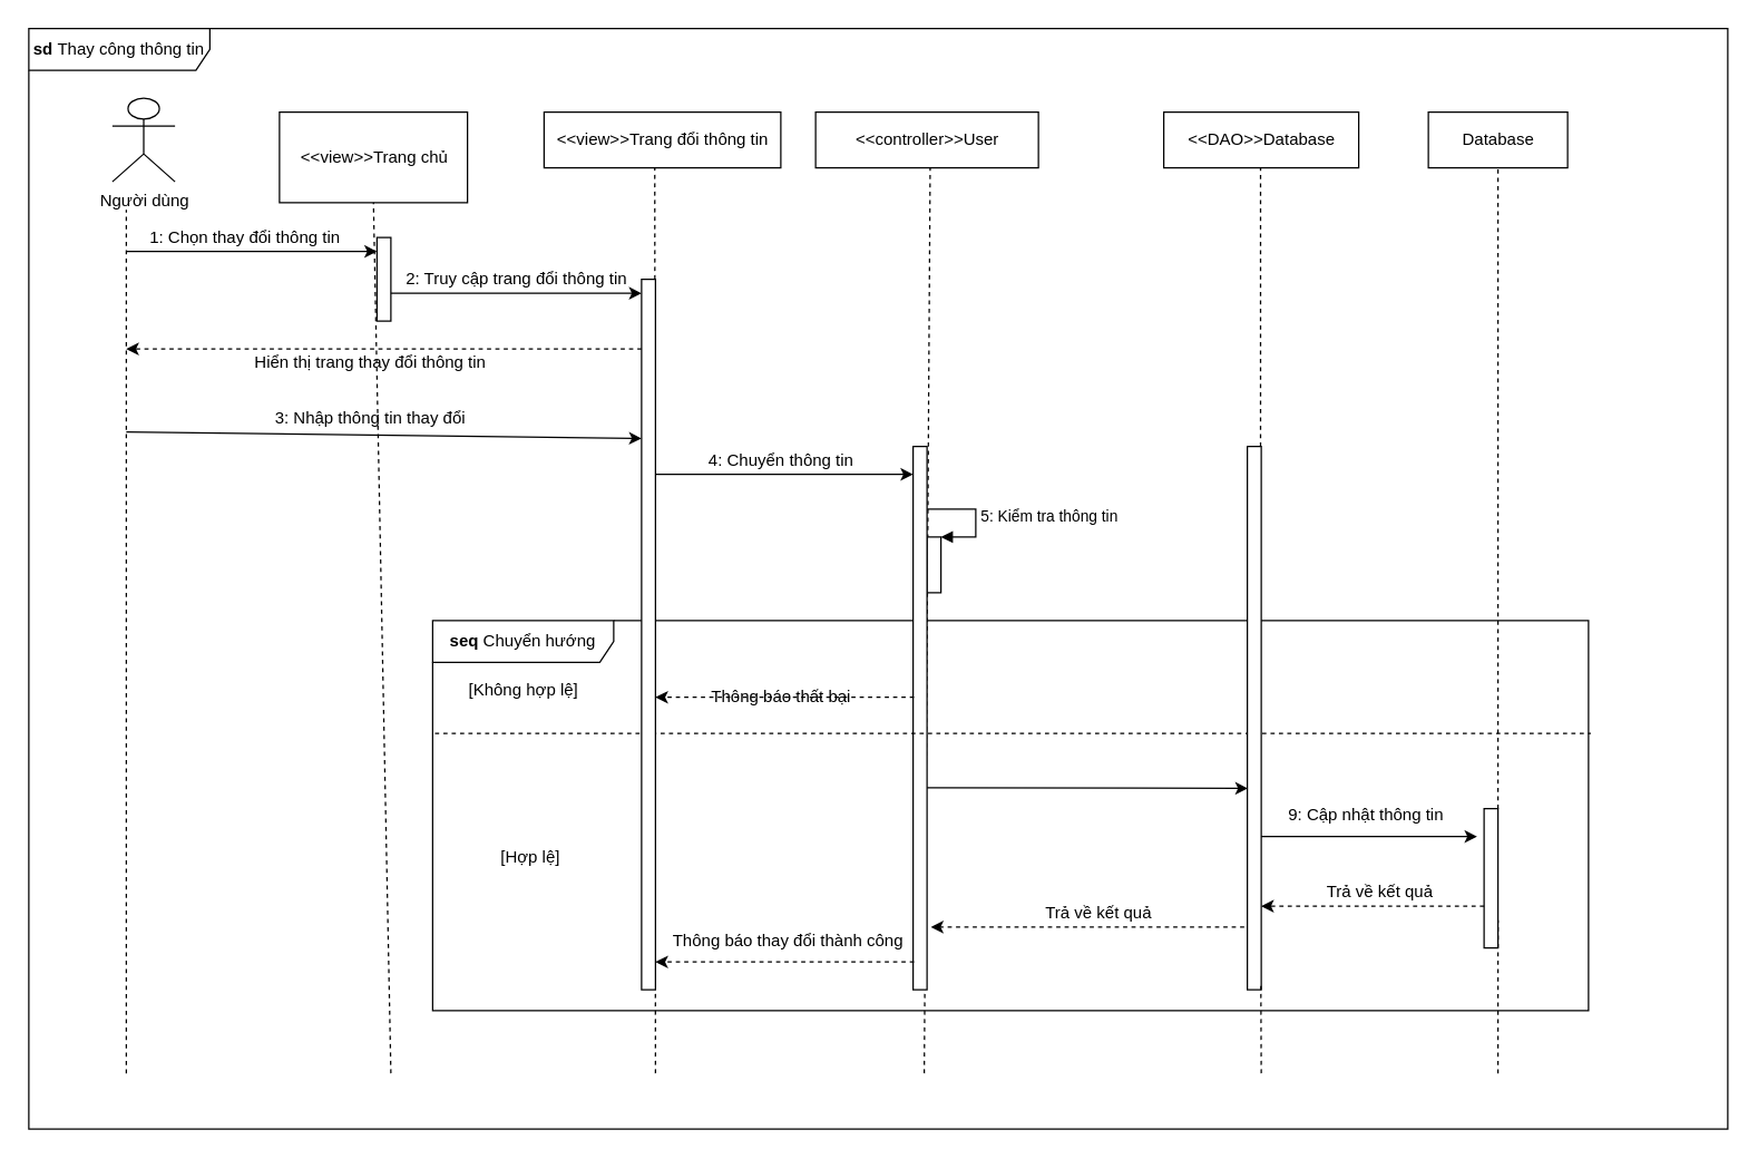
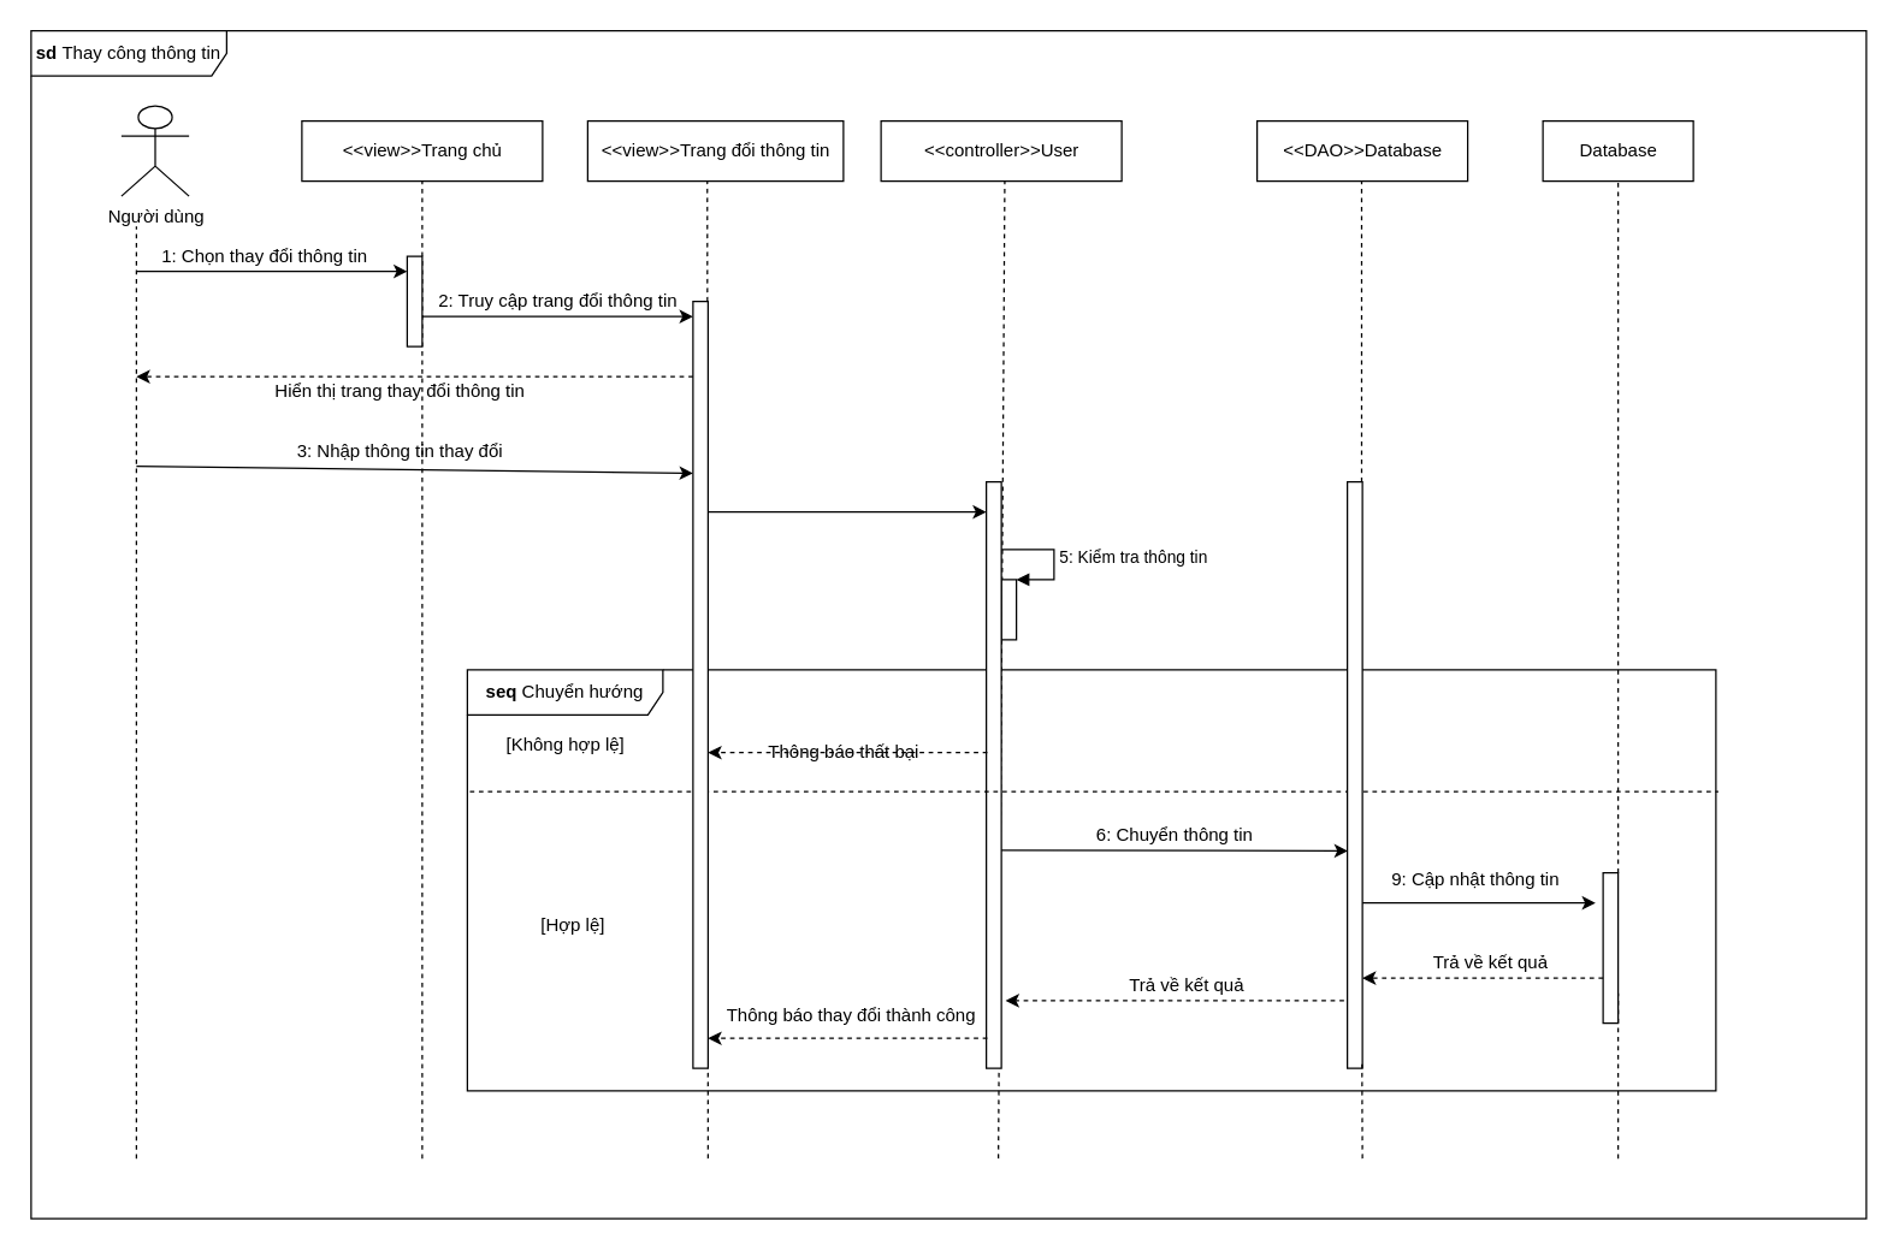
  <mxCell id="0" />
  <mxCell id="1" parent="0" />
  <mxCell id="2" value="&lt;b&gt;seq &lt;/b&gt;Chuyển hướng" style="shape=umlFrame;whiteSpace=wrap;html=1;width=130;height=30;" parent="1" vertex="1"><mxGeometry x="310" y="445" width="830" height="280" as="geometry" /></mxCell>
  <mxCell id="3" value="&lt;b&gt;sd &lt;/b&gt;Thay công thông tin" style="shape=umlFrame;whiteSpace=wrap;html=1;width=130;height=30;" parent="1" vertex="1"><mxGeometry x="20" y="20" width="1220" height="790" as="geometry" /></mxCell>
  <mxCell id="4" value="Người dùng" style="shape=umlActor;verticalLabelPosition=bottom;verticalAlign=top;html=1;outlineConnect=0;" parent="1" vertex="1"><mxGeometry x="80" y="70" width="45" height="60" as="geometry" /></mxCell>
- <mxCell id="5" value="&amp;lt;&amp;lt;view&amp;gt;&amp;gt;Trang chủ" style="html=1;" parent="1" vertex="1"><mxGeometry x="200" y="80" width="135" height="65" as="geometry" /></mxCell>
+ <mxCell id="5" value="&amp;lt;&amp;lt;view&amp;gt;&amp;gt;Trang chủ" style="html=1;" parent="1" vertex="1"><mxGeometry x="200" y="80" width="160" height="40" as="geometry" /></mxCell>
  <mxCell id="6" value="&amp;lt;&amp;lt;controller&amp;gt;&amp;gt;User" style="html=1;" parent="1" vertex="1"><mxGeometry x="585" y="80" width="160" height="40" as="geometry" /></mxCell>
  <mxCell id="7" value="&amp;lt;&amp;lt;DAO&amp;gt;&amp;gt;Database" style="html=1;" parent="1" vertex="1"><mxGeometry x="835" y="80" width="140" height="40" as="geometry" /></mxCell>
  <mxCell id="8" value="Database" style="html=1;" parent="1" vertex="1"><mxGeometry x="1025" y="80" width="100" height="40" as="geometry" /></mxCell>
  <mxCell id="9" value="" style="endArrow=none;dashed=1;html=1;rounded=0;" parent="1" edge="1"><mxGeometry width="50" height="50" relative="1" as="geometry"><mxPoint x="90" y="770" as="sourcePoint" /><mxPoint x="90" y="150" as="targetPoint" /></mxGeometry></mxCell>
  <mxCell id="10" value="" style="endArrow=classic;html=1;rounded=0;" parent="1" edge="1"><mxGeometry width="50" height="50" relative="1" as="geometry"><mxPoint x="90" y="180" as="sourcePoint" /><mxPoint x="270" y="180" as="targetPoint" /></mxGeometry></mxCell>
  <mxCell id="11" value="" style="endArrow=none;dashed=1;html=1;rounded=0;entryX=0.5;entryY=1;entryDx=0;entryDy=0;" parent="1" target="5" edge="1"><mxGeometry width="50" height="50" relative="1" as="geometry"><mxPoint x="280" y="770" as="sourcePoint" /><mxPoint x="320" y="170" as="targetPoint" /></mxGeometry></mxCell>
  <mxCell id="12" value="1: Chọn thay đổi thông tin" style="text;html=1;align=center;verticalAlign=middle;resizable=0;points=[];autosize=1;strokeColor=none;fillColor=none;" parent="1" vertex="1"><mxGeometry x="95" y="155" width="160" height="30" as="geometry" /></mxCell>
  <mxCell id="13" value="" style="html=1;points=[];perimeter=orthogonalPerimeter;" parent="1" vertex="1"><mxGeometry x="270" y="170" width="10" height="60" as="geometry" /></mxCell>
  <mxCell id="14" value="" style="endArrow=classic;html=1;rounded=0;" parent="1" edge="1"><mxGeometry width="50" height="50" relative="1" as="geometry"><mxPoint x="280" y="210" as="sourcePoint" /><mxPoint x="460" y="210" as="targetPoint" /></mxGeometry></mxCell>
  <mxCell id="15" value="" style="endArrow=none;dashed=1;html=1;rounded=0;entryX=0.5;entryY=1;entryDx=0;entryDy=0;" parent="1" edge="1"><mxGeometry width="50" height="50" relative="1" as="geometry"><mxPoint x="663" y="770" as="sourcePoint" /><mxPoint x="667.25" y="120" as="targetPoint" /></mxGeometry></mxCell>
  <mxCell id="16" value="2: Truy cập trang đổi thông tin" style="text;html=1;align=center;verticalAlign=middle;resizable=0;points=[];autosize=1;strokeColor=none;fillColor=none;" parent="1" vertex="1"><mxGeometry x="280" y="185" width="180" height="30" as="geometry" /></mxCell>
  <mxCell id="17" value="" style="endArrow=none;dashed=1;html=1;rounded=0;entryX=0.5;entryY=1;entryDx=0;entryDy=0;startArrow=none;" parent="1" edge="1" source="34"><mxGeometry width="50" height="50" relative="1" as="geometry"><mxPoint x="904.5" y="610" as="sourcePoint" /><mxPoint x="904.5" y="120" as="targetPoint" /></mxGeometry></mxCell>
  <mxCell id="18" value="" style="endArrow=none;dashed=1;html=1;rounded=0;entryX=0.5;entryY=1;entryDx=0;entryDy=0;startArrow=none;" parent="1" target="8" edge="1" source="38"><mxGeometry width="50" height="50" relative="1" as="geometry"><mxPoint x="1075" y="890" as="sourcePoint" /><mxPoint x="1125" y="240" as="targetPoint" /></mxGeometry></mxCell>
  <mxCell id="19" value="" style="html=1;points=[];perimeter=orthogonalPerimeter;" parent="1" vertex="1"><mxGeometry x="665" y="385" width="10" height="40" as="geometry" /></mxCell>
  <mxCell id="20" value="5: Kiểm tra thông tin" style="edgeStyle=orthogonalEdgeStyle;html=1;align=left;spacingLeft=2;endArrow=block;rounded=0;entryX=1;entryY=0;" parent="1" target="19" edge="1"><mxGeometry relative="1" as="geometry"><mxPoint x="665" y="365" as="sourcePoint" /><Array as="points"><mxPoint x="700" y="365" /></Array></mxGeometry></mxCell>
  <mxCell id="21" value="" style="html=1;points=[];perimeter=orthogonalPerimeter;" parent="1" vertex="1"><mxGeometry x="655" y="320" width="10" height="390" as="geometry" /></mxCell>
  <mxCell id="22" value="&amp;lt;&amp;lt;view&amp;gt;&amp;gt;Trang đổi thông tin" style="html=1;" parent="1" vertex="1"><mxGeometry x="390" y="80" width="170" height="40" as="geometry" /></mxCell>
  <mxCell id="23" value="" style="endArrow=none;dashed=1;html=1;rounded=0;entryX=0.5;entryY=1;entryDx=0;entryDy=0;" parent="1" edge="1"><mxGeometry width="50" height="50" relative="1" as="geometry"><mxPoint x="470" y="770" as="sourcePoint" /><mxPoint x="469.5" y="120" as="targetPoint" /></mxGeometry></mxCell>
  <mxCell id="24" value="" style="endArrow=none;dashed=1;html=1;rounded=0;exitX=0.002;exitY=0.289;exitDx=0;exitDy=0;exitPerimeter=0;entryX=1.002;entryY=0.289;entryDx=0;entryDy=0;entryPerimeter=0;" parent="1" source="2" edge="1" target="2"><mxGeometry width="50" height="50" relative="1" as="geometry"><mxPoint x="220" y="550" as="sourcePoint" /><mxPoint x="680" y="810" as="targetPoint" /></mxGeometry></mxCell>
  <mxCell id="25" value="[Hợp lệ]" style="text;html=1;align=center;verticalAlign=middle;resizable=0;points=[];autosize=1;strokeColor=none;fillColor=none;" parent="1" vertex="1"><mxGeometry x="345" y="600" width="70" height="30" as="geometry" /></mxCell>
  <mxCell id="26" value="[Không hợp lệ]" style="text;html=1;align=center;verticalAlign=middle;resizable=0;points=[];autosize=1;strokeColor=none;fillColor=none;" parent="1" vertex="1"><mxGeometry x="325" y="480" width="100" height="30" as="geometry" /></mxCell>
  <mxCell id="27" value="" style="html=1;points=[];perimeter=orthogonalPerimeter;" vertex="1" parent="1"><mxGeometry x="460" y="200" width="10" height="510" as="geometry" /></mxCell>
  <mxCell id="28" value="" style="endArrow=classic;html=1;rounded=0;dashed=1;" edge="1" parent="1"><mxGeometry width="50" height="50" relative="1" as="geometry"><mxPoint x="460" y="250" as="sourcePoint" /><mxPoint x="90" y="250" as="targetPoint" /></mxGeometry></mxCell>
  <mxCell id="29" value="Hiển thị trang thay đổi thông tin" style="text;html=1;align=center;verticalAlign=middle;resizable=0;points=[];autosize=1;strokeColor=none;fillColor=none;" vertex="1" parent="1"><mxGeometry x="170" y="245" width="190" height="30" as="geometry" /></mxCell>
  <mxCell id="30" value="" style="endArrow=classic;html=1;rounded=0;entryX=0;entryY=0.224;entryDx=0;entryDy=0;entryPerimeter=0;" edge="1" parent="1" target="27"><mxGeometry width="50" height="50" relative="1" as="geometry"><mxPoint x="90" y="309.57" as="sourcePoint" /><mxPoint x="440" y="310" as="targetPoint" /></mxGeometry></mxCell>
  <mxCell id="31" value="3: Nhập thông tin thay đổi" style="text;html=1;align=center;verticalAlign=middle;resizable=0;points=[];autosize=1;strokeColor=none;fillColor=none;" vertex="1" parent="1"><mxGeometry x="185" y="285" width="160" height="30" as="geometry" /></mxCell>
  <mxCell id="32" value="" style="endArrow=classic;html=1;rounded=0;" edge="1" parent="1" target="21"><mxGeometry width="50" height="50" relative="1" as="geometry"><mxPoint x="470" y="340" as="sourcePoint" /><mxPoint x="640" y="340.43" as="targetPoint" /></mxGeometry></mxCell>
- <mxCell id="33" value="4: Chuyển thông tin" style="text;html=1;align=center;verticalAlign=middle;resizable=0;points=[];autosize=1;strokeColor=none;fillColor=none;" vertex="1" parent="1"><mxGeometry x="495" y="315" width="130" height="30" as="geometry" /></mxCell>
  <mxCell id="34" value="" style="html=1;points=[];perimeter=orthogonalPerimeter;" parent="1" vertex="1"><mxGeometry x="895" y="320" width="10" height="390" as="geometry" /></mxCell>
  <mxCell id="35" value="" style="endArrow=none;dashed=1;html=1;rounded=0;entryX=0.973;entryY=0.993;entryDx=0;entryDy=0;entryPerimeter=0;" edge="1" parent="1" target="34"><mxGeometry width="50" height="50" relative="1" as="geometry"><mxPoint x="905" y="770" as="sourcePoint" /><mxPoint x="904.5" y="120" as="targetPoint" /></mxGeometry></mxCell>
  <mxCell id="36" value="" style="endArrow=classic;html=1;rounded=0;dashed=1;exitX=0.064;exitY=0.552;exitDx=0;exitDy=0;exitPerimeter=0;" edge="1" parent="1"><mxGeometry width="50" height="50" relative="1" as="geometry"><mxPoint x="655.64" y="500" as="sourcePoint" /><mxPoint x="470" y="500.04" as="targetPoint" /></mxGeometry></mxCell>
  <mxCell id="37" value="Thông báo thất bại" style="text;html=1;align=center;verticalAlign=middle;resizable=0;points=[];autosize=1;strokeColor=none;fillColor=none;" vertex="1" parent="1"><mxGeometry x="500" y="485" width="120" height="30" as="geometry" /></mxCell>
  <mxCell id="38" value="" style="html=1;points=[];perimeter=orthogonalPerimeter;" vertex="1" parent="1"><mxGeometry x="1065" y="580" width="10" height="100" as="geometry" /></mxCell>
  <mxCell id="39" value="" style="endArrow=none;dashed=1;html=1;rounded=0;" edge="1" parent="1"><mxGeometry width="50" height="50" relative="1" as="geometry"><mxPoint x="1075" y="770" as="sourcePoint" /><mxPoint x="1075" y="660" as="targetPoint" /></mxGeometry></mxCell>
  <mxCell id="40" value="" style="endArrow=classic;html=1;rounded=0;entryX=0.03;entryY=0.19;entryDx=0;entryDy=0;entryPerimeter=0;" edge="1" parent="1"><mxGeometry width="50" height="50" relative="1" as="geometry"><mxPoint x="665" y="565" as="sourcePoint" /><mxPoint x="895.3" y="565.4" as="targetPoint" /></mxGeometry></mxCell>
+ <mxCell id="41" value="6: Chuyển thông tin" style="text;html=1;align=center;verticalAlign=middle;resizable=0;points=[];autosize=1;strokeColor=none;fillColor=none;" vertex="1" parent="1"><mxGeometry x="715.3" y="540" width="130" height="30" as="geometry" /></mxCell>
  <mxCell id="42" value="" style="endArrow=classic;html=1;rounded=0;" edge="1" parent="1"><mxGeometry width="50" height="50" relative="1" as="geometry"><mxPoint x="905" y="600" as="sourcePoint" /><mxPoint x="1060" y="600" as="targetPoint" /></mxGeometry></mxCell>
  <mxCell id="43" value="9: Cập nhật thông tin" style="text;html=1;align=center;verticalAlign=middle;resizable=0;points=[];autosize=1;strokeColor=none;fillColor=none;" vertex="1" parent="1"><mxGeometry x="915" y="570" width="130" height="30" as="geometry" /></mxCell>
  <mxCell id="44" value="" style="endArrow=classic;html=1;rounded=0;dashed=1;" edge="1" parent="1"><mxGeometry width="50" height="50" relative="1" as="geometry"><mxPoint x="1065" y="650" as="sourcePoint" /><mxPoint x="905" y="650" as="targetPoint" /></mxGeometry></mxCell>
  <mxCell id="45" value="Trả về kết quả" style="text;html=1;align=center;verticalAlign=middle;resizable=0;points=[];autosize=1;strokeColor=none;fillColor=none;" vertex="1" parent="1"><mxGeometry x="940" y="625" width="100" height="30" as="geometry" /></mxCell>
  <mxCell id="46" value="" style="endArrow=classic;html=1;rounded=0;dashed=1;" edge="1" parent="1"><mxGeometry width="50" height="50" relative="1" as="geometry"><mxPoint x="892.8" y="665" as="sourcePoint" /><mxPoint x="667.8" y="665" as="targetPoint" /></mxGeometry></mxCell>
  <mxCell id="47" value="Trả về kết quả" style="text;html=1;align=center;verticalAlign=middle;resizable=0;points=[];autosize=1;strokeColor=none;fillColor=none;" vertex="1" parent="1"><mxGeometry x="737.8" y="640" width="100" height="30" as="geometry" /></mxCell>
  <mxCell id="48" value="" style="endArrow=classic;html=1;rounded=0;dashed=1;exitX=0.064;exitY=0.552;exitDx=0;exitDy=0;exitPerimeter=0;" edge="1" parent="1"><mxGeometry width="50" height="50" relative="1" as="geometry"><mxPoint x="655.64" y="690" as="sourcePoint" /><mxPoint x="470" y="690.04" as="targetPoint" /></mxGeometry></mxCell>
  <mxCell id="49" value="Thông báo thay đổi thành công" style="text;html=1;align=center;verticalAlign=middle;resizable=0;points=[];autosize=1;strokeColor=none;fillColor=none;" vertex="1" parent="1"><mxGeometry x="470" y="660" width="190" height="30" as="geometry" /></mxCell>
